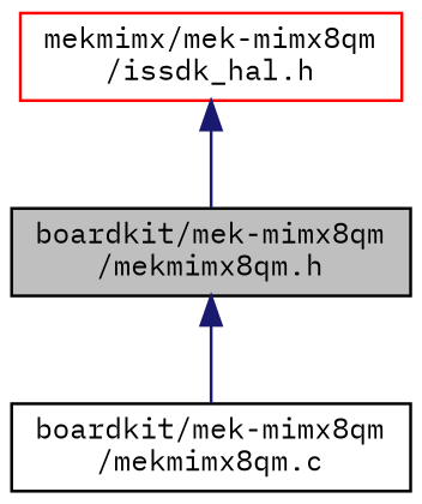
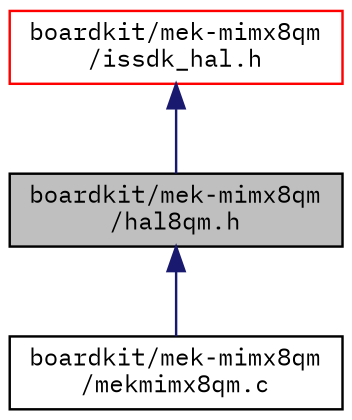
  digraph {
    fontname="IBM Plex Mono"
    node [color=black fillcolor=white fontname="IBM Plex Mono" fontsize=10 shape=record style=filled]
    edge [color=midnightblue dir=back fontname="IBM Plex Mono" fontsize=10 labelfontname=Helvetica labelfontsize=10 style=solid]
-   n1 [fillcolor=grey75 fontcolor=black height=0.2 label="boardkit/mek-mimx8qm\l/mekmimx8qm.h" width=0.4]
+   n1 [fillcolor=grey75 fontcolor=black height=0.2 label="boardkit/mek-mimx8qm\l/hal8qm.h" width=0.4]
    n2 [height=0.2 label="boardkit/mek-mimx8qm\l/mekmimx8qm.c" width=0.4]
-   n3 [color=red height=0.2 label="mekmimx/mek-mimx8qm\l/issdk_hal.h" width=0.4]
+   n3 [color=red height=0.2 label="boardkit/mek-mimx8qm\l/issdk_hal.h" width=0.4]
    n1 -> n2
    n3 -> n1
  }
